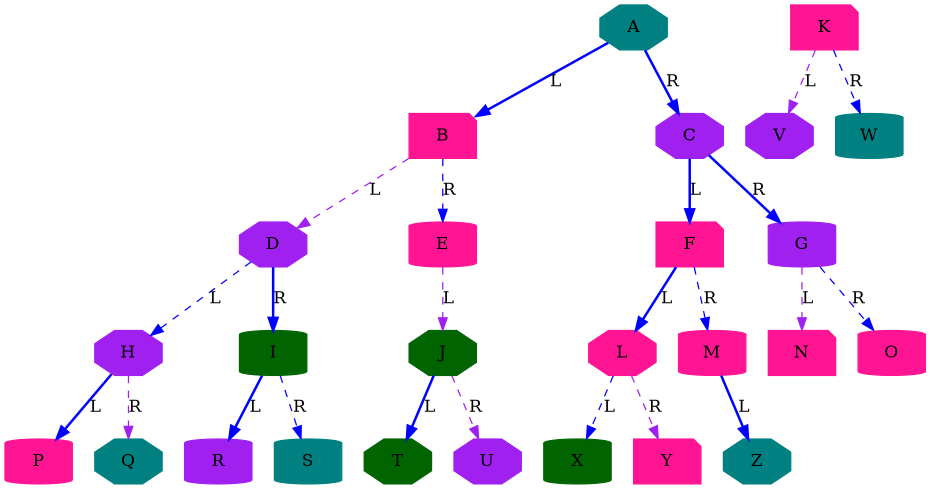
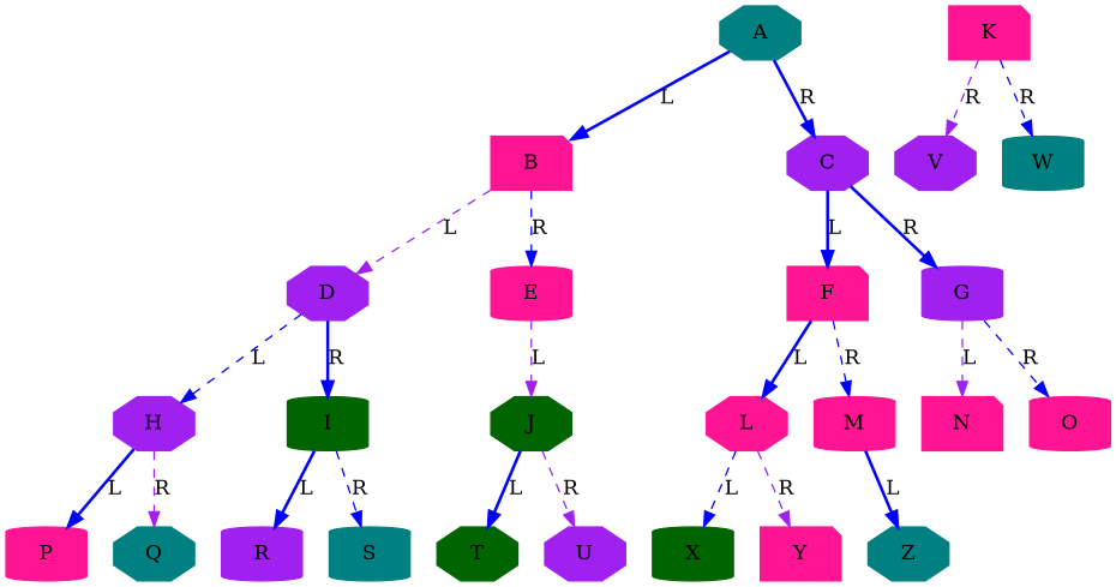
  digraph {
    node [color=deeppink shape=octagon style=filled]
    edge [color=blue style=dashed]
    n1 [color=teal label=A]
    n2 [label=B shape=note]
    n3 [color=purple label=C]
    n4 [color=purple label=D]
    n5 [label=E shape=cylinder]
    n6 [label=F shape=note]
    n7 [color=purple label=G shape=cylinder]
    n8 [color=purple label=H]
    n9 [color=darkgreen label=I shape=cylinder]
    n10 [color=darkgreen label=J]
    n11 [label=P shape=cylinder]
    n12 [color=teal label=Q]
    n13 [color=purple label=R shape=cylinder]
    n14 [color=teal label=S shape=cylinder]
    n15 [color=darkgreen label=T]
    n16 [color=purple label=U]
    n17 [label=K shape=note]
    n18 [color=purple label=V]
    n19 [color=teal label=W shape=cylinder]
    n20 [label=L]
    n21 [label=M shape=cylinder]
    n22 [label=N shape=note]
    n23 [label=O shape=cylinder]
    n24 [color=darkgreen label=X shape=cylinder]
    n25 [label=Y shape=note]
    n26 [color=teal label=Z]
    n1 -> n2 [label=L style=bold]
    n1 -> n3 [label=R style=bold]
    n2 -> n4 [color=purple label=L]
    n2 -> n5 [label=R]
    n3 -> n6 [label=L style=bold]
    n3 -> n7 [label=R style=bold]
    n4 -> n8 [label=L]
    n4 -> n9 [label=R style=bold]
    n5 -> n10 [color=purple label=L]
    n6 -> n20 [label=L style=bold]
    n6 -> n21 [label=R]
    n7 -> n22 [color=purple label=L]
    n7 -> n23 [label=R]
    n8 -> n11 [label=L style=bold]
    n8 -> n12 [color=purple label=R]
    n9 -> n13 [label=L style=bold]
    n9 -> n14 [label=R]
    n10 -> n15 [label=L style=bold]
    n10 -> n16 [color=purple label=R]
-   n17 -> n18 [color=purple label=L]
+   n17 -> n18 [color=purple label=R]
    n17 -> n19 [label=R]
    n20 -> n24 [label=L]
    n20 -> n25 [color=purple label=R]
    n21 -> n26 [label=L style=bold]
  }
